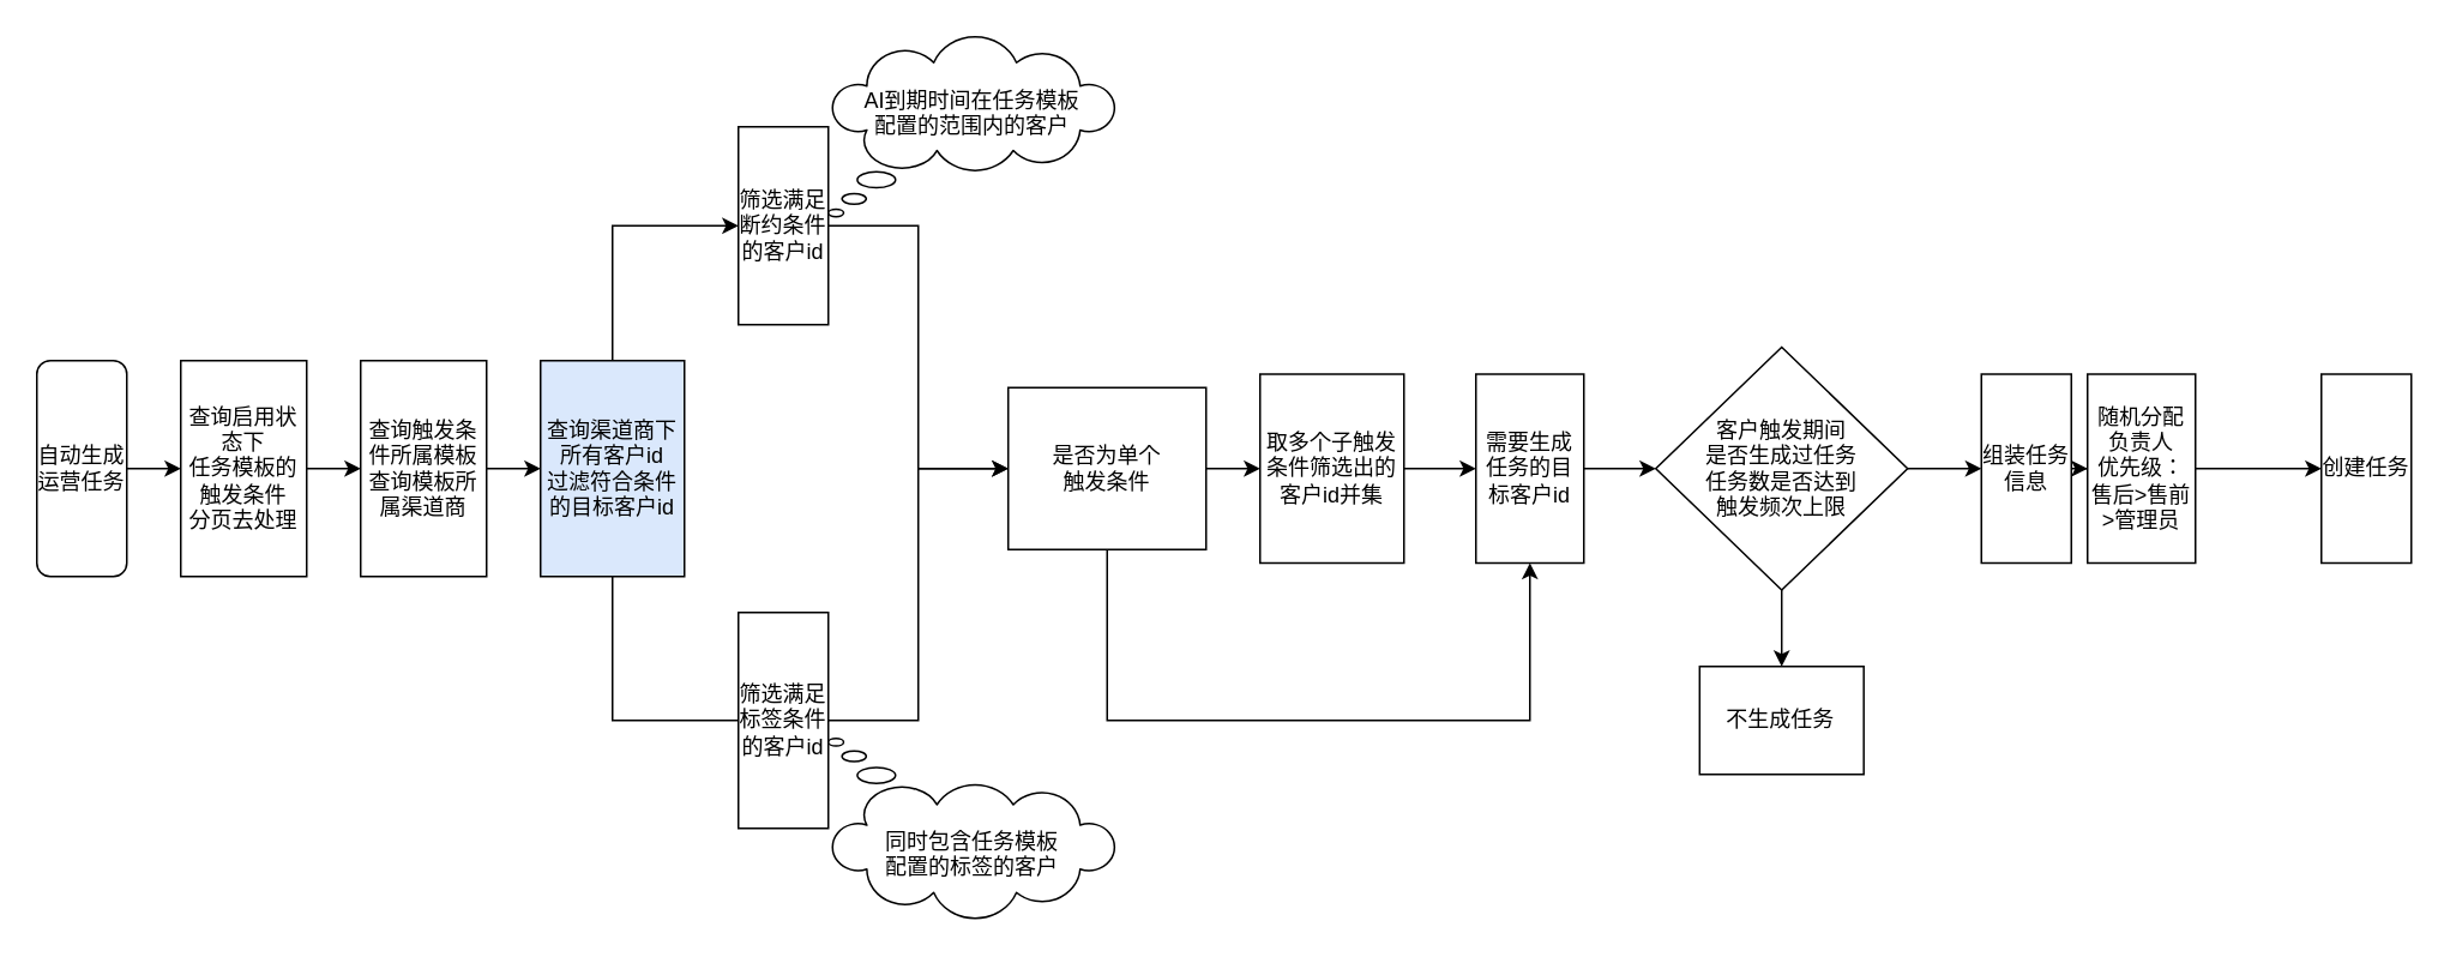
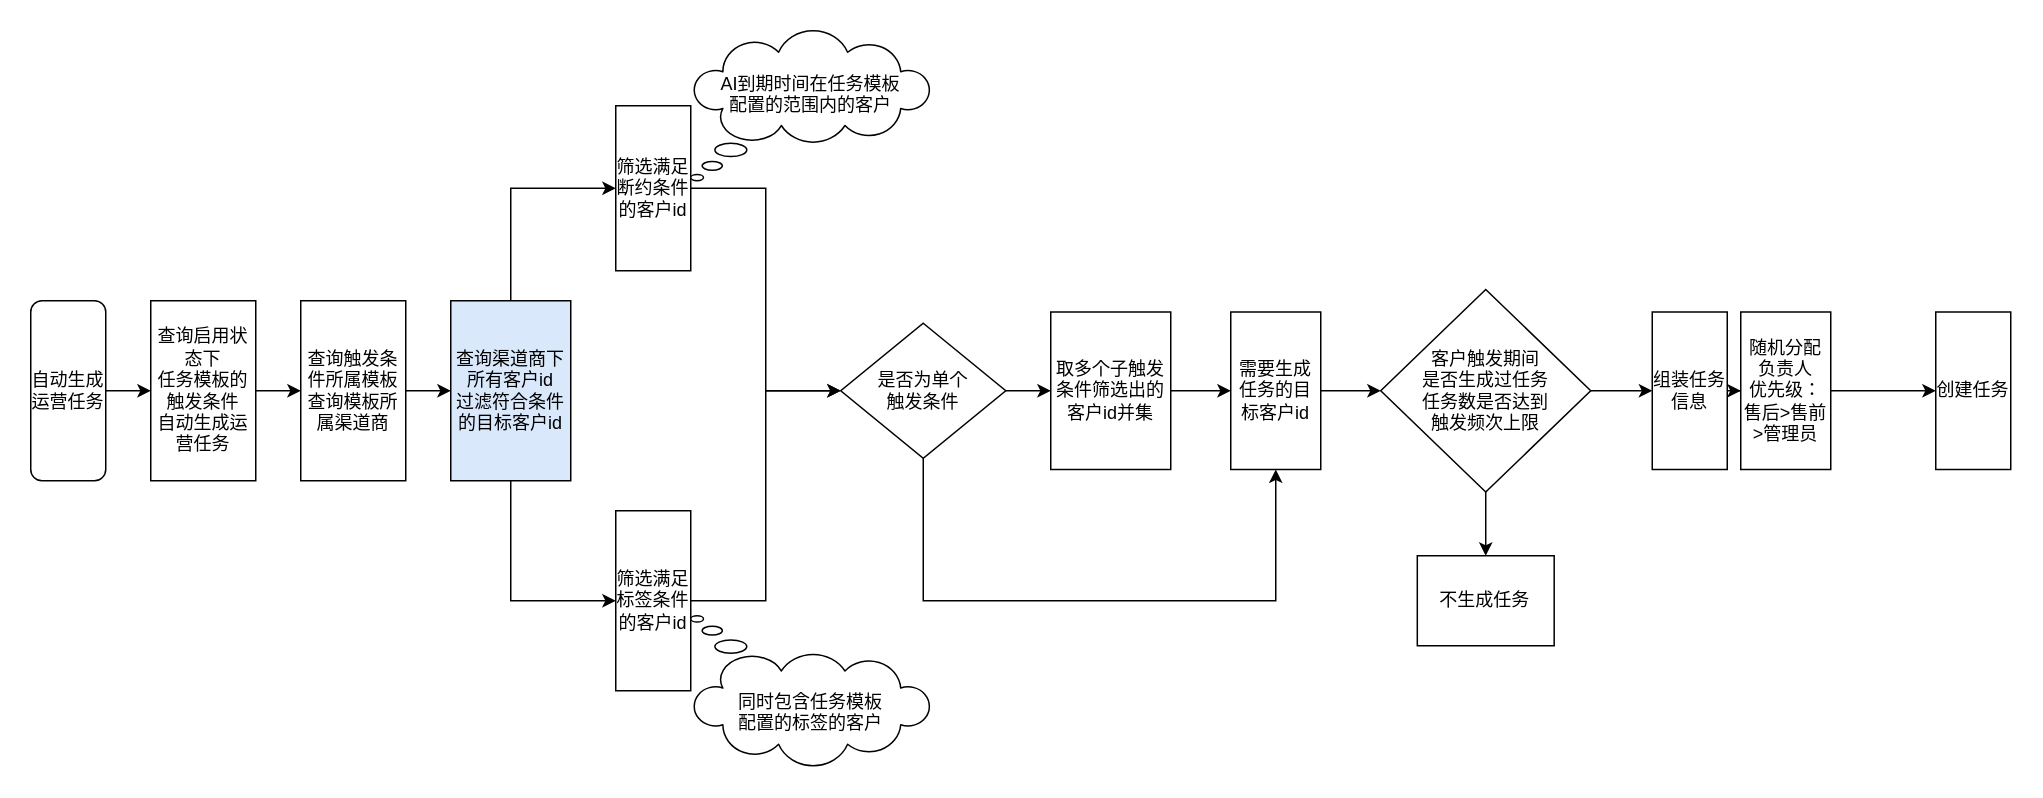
  <mxCell id="0" />
  <mxCell id="1" parent="0" />
  <mxCell id="2" value="" style="edgeStyle=orthogonalEdgeStyle;rounded=0;orthogonalLoop=1;jettySize=auto;html=1;" parent="1" source="3" target="5" edge="1"><mxGeometry relative="1" as="geometry" /></mxCell>
  <mxCell id="3" value="自动生成运营任务" style="rounded=1;whiteSpace=wrap;html=1;" parent="1" vertex="1"><mxGeometry x="20" y="200" width="50" height="120" as="geometry" /></mxCell>
  <mxCell id="4" value="" style="edgeStyle=orthogonalEdgeStyle;rounded=0;orthogonalLoop=1;jettySize=auto;html=1;" parent="1" source="5" target="7" edge="1"><mxGeometry relative="1" as="geometry" /></mxCell>
- <mxCell id="5" value="查询启用状态下&lt;br&gt;任务模板的触发条件&lt;br&gt;分页去处理" style="rounded=0;whiteSpace=wrap;html=1;" parent="1" vertex="1"><mxGeometry x="100" y="200" width="70" height="120" as="geometry" /></mxCell>
+ <mxCell id="5" value="查询启用状态下&lt;br&gt;任务模板的触发条件&lt;br&gt;自动生成运营任务" style="rounded=0;whiteSpace=wrap;html=1;" parent="1" vertex="1"><mxGeometry x="100" y="200" width="70" height="120" as="geometry" /></mxCell>
  <mxCell id="6" value="" style="edgeStyle=orthogonalEdgeStyle;rounded=0;orthogonalLoop=1;jettySize=auto;html=1;" parent="1" source="7" target="11" edge="1"><mxGeometry relative="1" as="geometry" /></mxCell>
  <mxCell id="7" value="查询触发条件所属模板&lt;br&gt;查询模板所属渠道商" style="rounded=0;whiteSpace=wrap;html=1;" parent="1" vertex="1"><mxGeometry x="200" y="200" width="70" height="120" as="geometry" /></mxCell>
- <mxCell id="8" value="" style="edgeStyle=orthogonalEdgeStyle;rounded=0;orthogonalLoop=1;jettySize=auto;html=1;exitX=0.5;exitY=1;exitDx=0;exitDy=0;entryX=0;entryY=0.5;entryDx=0;entryDy=0;endArrow=none;" parent="1" source="11" target="12" edge="1"><mxGeometry relative="1" as="geometry" /></mxCell>
+ <mxCell id="8" value="" style="edgeStyle=orthogonalEdgeStyle;rounded=0;orthogonalLoop=1;jettySize=auto;html=1;exitX=0.5;exitY=1;exitDx=0;exitDy=0;entryX=0;entryY=0.5;entryDx=0;entryDy=0;" parent="1" source="11" target="12" edge="1"><mxGeometry relative="1" as="geometry" /></mxCell>
  <mxCell id="9" style="edgeStyle=orthogonalEdgeStyle;rounded=0;orthogonalLoop=1;jettySize=auto;html=1;exitX=0.5;exitY=0;exitDx=0;exitDy=0;entryX=0;entryY=0.5;entryDx=0;entryDy=0;" parent="1" source="11" target="14" edge="1"><mxGeometry relative="1" as="geometry" /></mxCell>
  <mxCell id="10" value="" style="edgeStyle=orthogonalEdgeStyle;rounded=0;orthogonalLoop=1;jettySize=auto;html=1;exitX=1;exitY=0.5;exitDx=0;exitDy=0;entryX=0;entryY=0.5;entryDx=0;entryDy=0;" parent="1" source="12" target="17" edge="1"><mxGeometry relative="1" as="geometry"><mxPoint x="370" y="530" as="targetPoint" /></mxGeometry></mxCell>
  <mxCell id="11" value="查询渠道商下所有客户id&lt;br&gt;过滤符合条件的目标客户id" style="rounded=0;whiteSpace=wrap;html=1;fillColor=#dae8fc;" parent="1" vertex="1"><mxGeometry x="300" y="200" width="80" height="120" as="geometry" /></mxCell>
  <mxCell id="12" value="筛选满足标签条件的客户id" style="rounded=0;whiteSpace=wrap;html=1;" parent="1" vertex="1"><mxGeometry x="410" y="340" width="50" height="120" as="geometry" /></mxCell>
  <mxCell id="13" style="edgeStyle=orthogonalEdgeStyle;rounded=0;orthogonalLoop=1;jettySize=auto;html=1;exitX=1;exitY=0.5;exitDx=0;exitDy=0;entryX=0;entryY=0.5;entryDx=0;entryDy=0;" parent="1" source="14" target="17" edge="1"><mxGeometry relative="1" as="geometry"><mxPoint x="370" y="530" as="targetPoint" /></mxGeometry></mxCell>
  <mxCell id="14" value="筛选满足断约条件的客户id" style="rounded=0;whiteSpace=wrap;html=1;" parent="1" vertex="1"><mxGeometry x="410" y="70" width="50" height="110" as="geometry" /></mxCell>
  <mxCell id="15" value="" style="edgeStyle=orthogonalEdgeStyle;rounded=0;orthogonalLoop=1;jettySize=auto;html=1;entryX=0;entryY=0.5;entryDx=0;entryDy=0;" parent="1" source="17" target="19" edge="1"><mxGeometry relative="1" as="geometry"><mxPoint x="410" y="690" as="targetPoint" /></mxGeometry></mxCell>
  <mxCell id="16" style="edgeStyle=orthogonalEdgeStyle;rounded=0;orthogonalLoop=1;jettySize=auto;html=1;exitX=0.5;exitY=1;exitDx=0;exitDy=0;entryX=0.5;entryY=1;entryDx=0;entryDy=0;" parent="1" source="17" target="21" edge="1"><mxGeometry relative="1" as="geometry"><Array as="points"><mxPoint x="615" y="400" /><mxPoint x="850" y="400" /></Array></mxGeometry></mxCell>
- <mxCell id="17" value="是否为单个&lt;br&gt;触发条件" style="whiteSpace=wrap;html=1;rounded=0;" parent="1" vertex="1"><mxGeometry x="560" y="215" width="110" height="90" as="geometry" /></mxCell>
+ <mxCell id="17" value="是否为单个&lt;br&gt;触发条件" style="rhombus;whiteSpace=wrap;html=1;rounded=0;" parent="1" vertex="1"><mxGeometry x="560" y="215" width="110" height="90" as="geometry" /></mxCell>
  <mxCell id="18" value="" style="edgeStyle=orthogonalEdgeStyle;rounded=0;orthogonalLoop=1;jettySize=auto;html=1;" parent="1" source="19" target="21" edge="1"><mxGeometry relative="1" as="geometry" /></mxCell>
  <mxCell id="19" value="取多个子触发条件筛选出的&lt;br&gt;客户id并集" style="rounded=0;whiteSpace=wrap;html=1;" parent="1" vertex="1"><mxGeometry x="700" y="207.5" width="80" height="105" as="geometry" /></mxCell>
  <mxCell id="20" value="" style="edgeStyle=orthogonalEdgeStyle;rounded=0;orthogonalLoop=1;jettySize=auto;html=1;entryX=0;entryY=0.5;entryDx=0;entryDy=0;" parent="1" source="21" target="24" edge="1"><mxGeometry relative="1" as="geometry"><mxPoint x="410" y="870" as="targetPoint" /></mxGeometry></mxCell>
  <mxCell id="21" value="需要生成任务的目标客户id" style="rounded=0;whiteSpace=wrap;html=1;" parent="1" vertex="1"><mxGeometry x="820" y="207.5" width="60" height="105" as="geometry" /></mxCell>
  <mxCell id="22" value="" style="edgeStyle=orthogonalEdgeStyle;rounded=0;orthogonalLoop=1;jettySize=auto;html=1;entryX=0;entryY=0.5;entryDx=0;entryDy=0;" parent="1" source="24" target="26" edge="1"><mxGeometry relative="1" as="geometry"><mxPoint x="410" y="990" as="targetPoint" /></mxGeometry></mxCell>
  <mxCell id="23" style="edgeStyle=orthogonalEdgeStyle;rounded=0;orthogonalLoop=1;jettySize=auto;html=1;exitX=0.5;exitY=1;exitDx=0;exitDy=0;entryX=0.5;entryY=0;entryDx=0;entryDy=0;" parent="1" source="24" target="30" edge="1"><mxGeometry relative="1" as="geometry" /></mxCell>
  <mxCell id="24" value="客户触发期间&lt;br&gt;是否生成过任务&lt;br&gt;任务数是否达到&lt;br&gt;触发频次上限" style="rhombus;whiteSpace=wrap;html=1;rounded=0;" parent="1" vertex="1"><mxGeometry x="919.99" y="192.5" width="140" height="135" as="geometry" /></mxCell>
  <mxCell id="25" value="" style="edgeStyle=orthogonalEdgeStyle;rounded=0;orthogonalLoop=1;jettySize=auto;html=1;" parent="1" source="26" target="28" edge="1"><mxGeometry relative="1" as="geometry" /></mxCell>
  <mxCell id="26" value="组装任务信息" style="rounded=0;whiteSpace=wrap;html=1;" parent="1" vertex="1"><mxGeometry x="1101" y="207.5" width="50" height="105" as="geometry" /></mxCell>
  <mxCell id="27" value="" style="edgeStyle=orthogonalEdgeStyle;rounded=0;orthogonalLoop=1;jettySize=auto;html=1;" parent="1" source="28" target="29" edge="1"><mxGeometry relative="1" as="geometry" /></mxCell>
  <mxCell id="28" value="随机分配负责人&lt;br&gt;优先级：售后&amp;gt;售前&amp;gt;管理员" style="rounded=0;whiteSpace=wrap;html=1;" parent="1" vertex="1"><mxGeometry x="1160" y="207.5" width="60" height="105" as="geometry" /></mxCell>
  <mxCell id="29" value="创建任务" style="rounded=0;whiteSpace=wrap;html=1;" parent="1" vertex="1"><mxGeometry x="1290" y="207.5" width="50" height="105" as="geometry" /></mxCell>
  <mxCell id="30" value="不生成任务" style="rounded=0;whiteSpace=wrap;html=1;" parent="1" vertex="1"><mxGeometry x="944.37" y="370" width="91.25" height="60" as="geometry" /></mxCell>
  <mxCell id="31" value="&lt;div&gt;AI到期时间在任务模板&lt;/div&gt;&lt;div&gt;配置的范围内的客户&lt;/div&gt;&lt;div&gt;&lt;br&gt;&lt;/div&gt;" style="whiteSpace=wrap;html=1;shape=mxgraph.basic.cloud_callout" vertex="1" parent="1"><mxGeometry x="460" y="20" width="160" height="100" as="geometry" /></mxCell>
  <mxCell id="32" value="&lt;div&gt;&lt;br&gt;&lt;/div&gt;&lt;div&gt;&lt;br&gt;&lt;/div&gt;&lt;div&gt;同时包含任务模板&lt;/div&gt;&lt;div&gt;配置的标签的客户&lt;/div&gt;" style="whiteSpace=wrap;html=1;shape=mxgraph.basic.cloud_callout;flipV=1;" vertex="1" parent="1"><mxGeometry x="460" y="410" width="160" height="100" as="geometry" /></mxCell>
